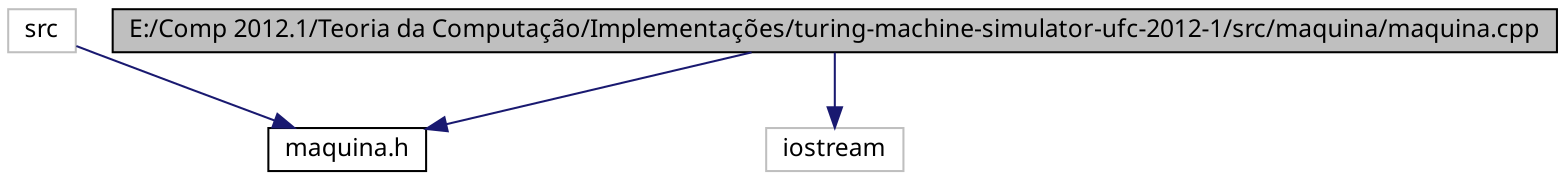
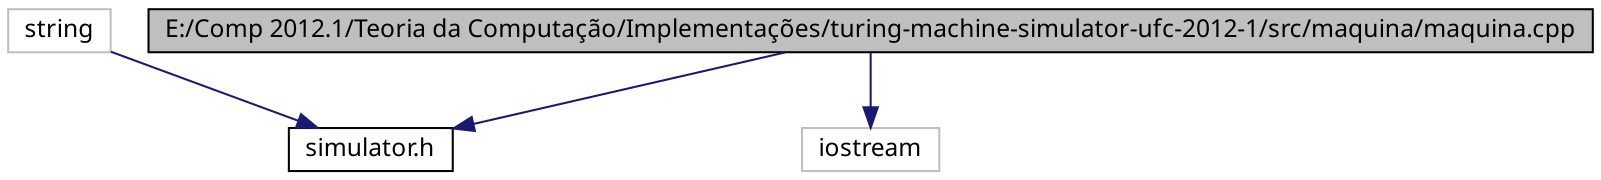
  digraph {
    fontname="Noto Sans"
    node [color=black fillcolor=white fontname="Noto Sans" fontsize=12 shape=record style=filled]
    edge [color=midnightblue fontname="Noto Sans" fontsize=12 labelfontname=Helvetica labelfontsize=12 style=solid]
    n1 [fillcolor=grey75 fontcolor=black height=0.2 label="E:/Comp 2012.1/Teoria da Computação/Implementações/turing-machine-simulator-ufc-2012-1/src/maquina/maquina.cpp" width=0.4]
-   n2 [height=0.2 label="maquina.h" width=0.4]
+   n2 [height=0.2 label="simulator.h" width=0.4]
    n3 [color=grey75 height=0.2 label=iostream width=0.4]
-   n4 [color=grey75 height=0.2 label=src width=0.4]
+   n4 [color=grey75 height=0.2 label=string width=0.4]
    n1 -> n2
    n1 -> n3
    n4 -> n2
  }
